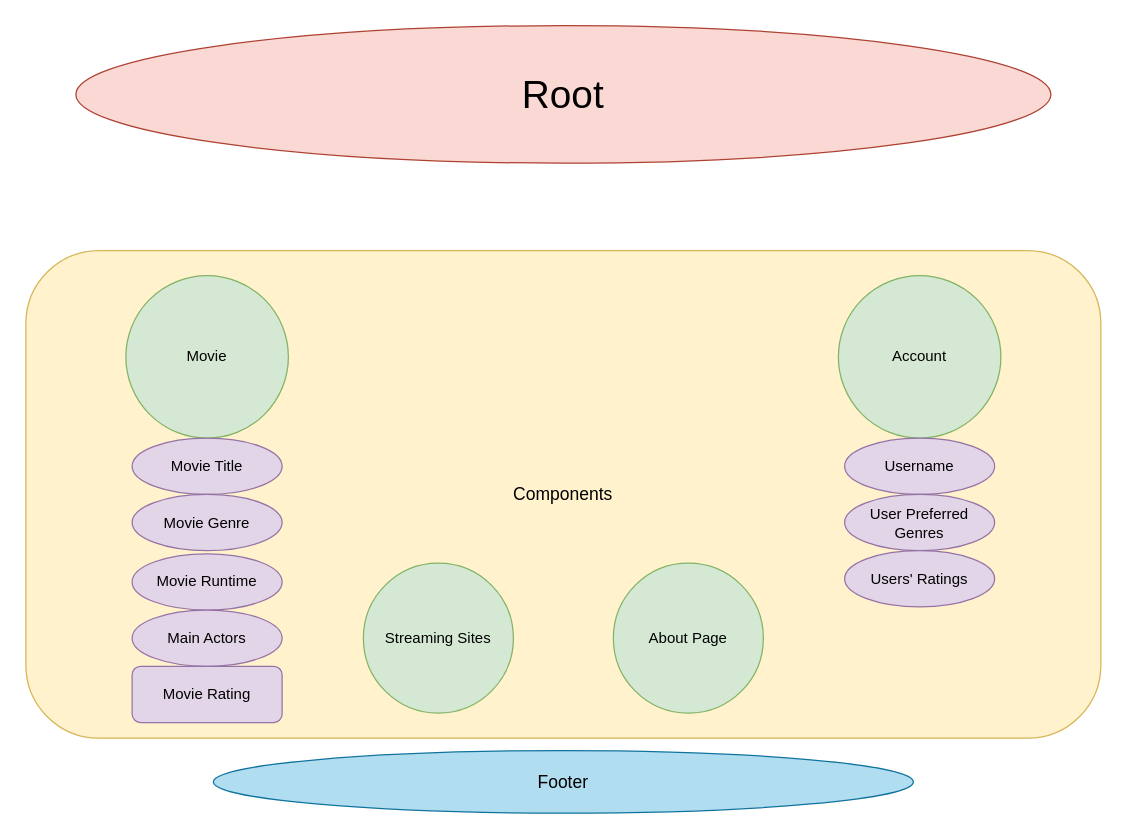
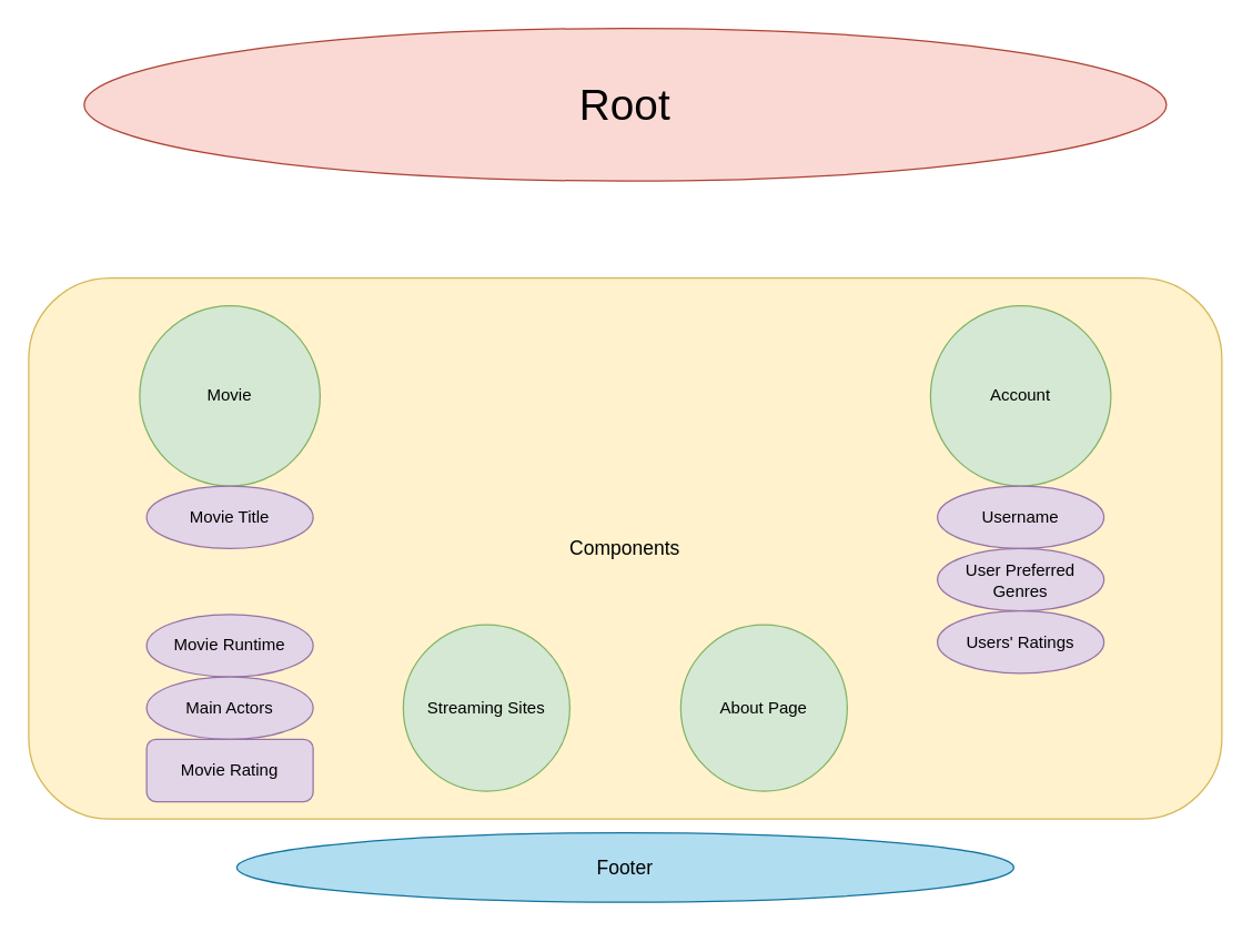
  <mxCell id="0" />
  <mxCell id="1" parent="0" />
  <mxCell id="2" value="&lt;font style=&quot;font-size: 14px ; line-height: 140%&quot;&gt;Components&lt;/font&gt;" style="rounded=1;whiteSpace=wrap;html=1;fillColor=#fff2cc;strokeColor=#d6b656;" vertex="1" parent="1"><mxGeometry x="20" y="200" width="860" height="390" as="geometry" /></mxCell>
  <mxCell id="3" value="&lt;font style=&quot;font-size: 31px&quot;&gt;Root&lt;/font&gt;" style="ellipse;whiteSpace=wrap;html=1;fillColor=#fad9d5;strokeColor=#ae4132;" vertex="1" parent="1"><mxGeometry x="60" y="20" width="780" height="110" as="geometry" /></mxCell>
  <mxCell id="4" value="&lt;font style=&quot;font-size: 14px&quot;&gt;Footer&lt;/font&gt;" style="ellipse;whiteSpace=wrap;html=1;fillColor=#b1ddf0;strokeColor=#10739e;" vertex="1" parent="1"><mxGeometry x="170" y="600" width="560" height="50" as="geometry" /></mxCell>
  <mxCell id="5" value="Movie" style="ellipse;whiteSpace=wrap;html=1;aspect=fixed;fillColor=#d5e8d4;strokeColor=#82b366;" vertex="1" parent="1"><mxGeometry x="100" y="220" width="130" height="130" as="geometry" /></mxCell>
  <mxCell id="6" value="Streaming Sites" style="ellipse;whiteSpace=wrap;html=1;aspect=fixed;fillColor=#d5e8d4;strokeColor=#82b366;" vertex="1" parent="1"><mxGeometry x="290" y="450" width="120" height="120" as="geometry" /></mxCell>
  <mxCell id="7" value="Account" style="ellipse;whiteSpace=wrap;html=1;aspect=fixed;fillColor=#d5e8d4;strokeColor=#82b366;" vertex="1" parent="1"><mxGeometry x="670" y="220" width="130" height="130" as="geometry" /></mxCell>
  <mxCell id="8" value="Movie Title" style="ellipse;whiteSpace=wrap;html=1;fillColor=#e1d5e7;strokeColor=#9673a6;" vertex="1" parent="1"><mxGeometry x="105" y="350" width="120" height="45" as="geometry" /></mxCell>
- <mxCell id="9" value="Movie Genre" style="ellipse;whiteSpace=wrap;html=1;fillColor=#e1d5e7;strokeColor=#9673a6;" vertex="1" parent="1"><mxGeometry x="105" y="395" width="120" height="45" as="geometry" /></mxCell>
  <mxCell id="10" value="Movie Runtime" style="ellipse;whiteSpace=wrap;html=1;fillColor=#e1d5e7;strokeColor=#9673a6;" vertex="1" parent="1"><mxGeometry x="105" y="442.5" width="120" height="45" as="geometry" /></mxCell>
  <mxCell id="11" value="Main Actors" style="ellipse;whiteSpace=wrap;html=1;fillColor=#e1d5e7;strokeColor=#9673a6;" vertex="1" parent="1"><mxGeometry x="105" y="487.5" width="120" height="45" as="geometry" /></mxCell>
  <mxCell id="12" value="Movie Rating" style="whiteSpace=wrap;html=1;fillColor=#e1d5e7;strokeColor=#9673a6;rounded=1;" vertex="1" parent="1"><mxGeometry x="105" y="532.5" width="120" height="45" as="geometry" /></mxCell>
  <mxCell id="13" value="Username" style="ellipse;whiteSpace=wrap;html=1;fillColor=#e1d5e7;strokeColor=#9673a6;" vertex="1" parent="1"><mxGeometry x="675" y="350" width="120" height="45" as="geometry" /></mxCell>
  <mxCell id="14" value="User Preferred Genres" style="ellipse;whiteSpace=wrap;html=1;fillColor=#e1d5e7;strokeColor=#9673a6;" vertex="1" parent="1"><mxGeometry x="675" y="395" width="120" height="45" as="geometry" /></mxCell>
  <mxCell id="15" value="Users' Ratings" style="ellipse;whiteSpace=wrap;html=1;fillColor=#e1d5e7;strokeColor=#9673a6;" vertex="1" parent="1"><mxGeometry x="675" y="440" width="120" height="45" as="geometry" /></mxCell>
  <mxCell id="16" value="About Page" style="ellipse;whiteSpace=wrap;html=1;aspect=fixed;fillColor=#d5e8d4;strokeColor=#82b366;" vertex="1" parent="1"><mxGeometry x="490" y="450" width="120" height="120" as="geometry" /></mxCell>
